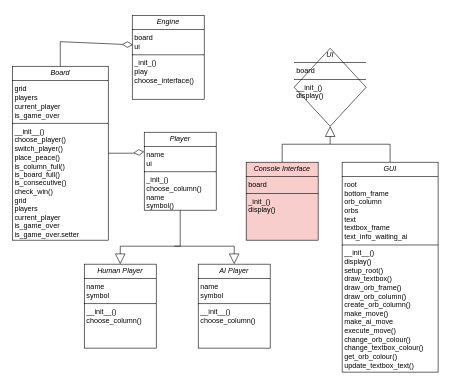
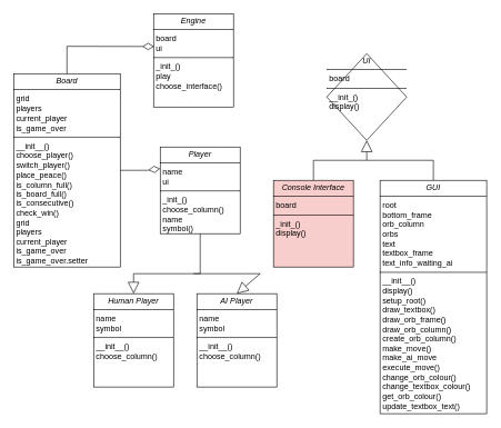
  <mxCell id="0" />
  <mxCell id="1" parent="0" />
- <mxCell id="2" value="&lt;p style=&quot;margin:0px;margin-top:4px;text-align:center;&quot;&gt;&lt;i&gt;Engine&lt;/i&gt;&lt;/p&gt;&lt;hr size=&quot;1&quot; style=&quot;border-style:solid;&quot;&gt;&lt;p style=&quot;margin:0px;margin-left:4px;&quot;&gt;board&lt;br&gt;ui&lt;/p&gt;&lt;hr size=&quot;1&quot; style=&quot;border-style:solid;&quot;&gt;&lt;p style=&quot;margin:0px;margin-left:4px;&quot;&gt;_init_()&lt;/p&gt;&lt;p style=&quot;margin:0px;margin-left:4px;&quot;&gt;play&lt;/p&gt;&lt;p style=&quot;margin:0px;margin-left:4px;&quot;&gt;choose_interface()&lt;/p&gt;" style="verticalAlign=top;align=left;overflow=fill;html=1;whiteSpace=wrap;" parent="1" vertex="1"><mxGeometry x="220" y="25" width="120" height="140" as="geometry" /></mxCell>
+ <mxCell id="2" value="&lt;p style=&quot;margin:0px;margin-top:4px;text-align:center;&quot;&gt;&lt;i&gt;Engine&lt;/i&gt;&lt;/p&gt;&lt;hr size=&quot;1&quot; style=&quot;border-style:solid;&quot;&gt;&lt;p style=&quot;margin:0px;margin-left:4px;&quot;&gt;board&lt;br&gt;ui&lt;/p&gt;&lt;hr size=&quot;1&quot; style=&quot;border-style:solid;&quot;&gt;&lt;p style=&quot;margin:0px;margin-left:4px;&quot;&gt;_init_()&lt;/p&gt;&lt;p style=&quot;margin:0px;margin-left:4px;&quot;&gt;play&lt;/p&gt;&lt;p style=&quot;margin:0px;margin-left:4px;&quot;&gt;choose_interface()&lt;/p&gt;" style="verticalAlign=top;align=left;overflow=fill;html=1;whiteSpace=wrap;" parent="1" vertex="1"><mxGeometry x="230" y="20" width="120" height="140" as="geometry" /></mxCell>
  <mxCell id="3" value="&lt;p style=&quot;margin:0px;margin-top:4px;text-align:center;&quot;&gt;&lt;i&gt;Board&lt;/i&gt;&lt;/p&gt;&lt;hr size=&quot;1&quot; style=&quot;border-style:solid;&quot;&gt;&lt;p style=&quot;margin:0px;margin-left:4px;&quot;&gt;grid&lt;br&gt;players&lt;/p&gt;&lt;p style=&quot;margin:0px;margin-left:4px;&quot;&gt;current_player&lt;/p&gt;&lt;p style=&quot;margin:0px;margin-left:4px;&quot;&gt;is_game_over&lt;/p&gt;&lt;hr size=&quot;1&quot; style=&quot;border-style:solid;&quot;&gt;&lt;p style=&quot;margin:0px;margin-left:4px;&quot;&gt;__init__()&lt;/p&gt;&lt;p style=&quot;margin:0px;margin-left:4px;&quot;&gt;choose_player()&lt;/p&gt;&lt;p style=&quot;margin:0px;margin-left:4px;&quot;&gt;switch_player()&lt;/p&gt;&lt;p style=&quot;margin:0px;margin-left:4px;&quot;&gt;place_peace()&lt;/p&gt;&lt;p style=&quot;margin:0px;margin-left:4px;&quot;&gt;is_column_full()&lt;/p&gt;&lt;p style=&quot;margin:0px;margin-left:4px;&quot;&gt;is_board_full()&lt;/p&gt;&lt;p style=&quot;margin:0px;margin-left:4px;&quot;&gt;is_consecutive()&lt;/p&gt;&lt;p style=&quot;margin:0px;margin-left:4px;&quot;&gt;check_win()&lt;/p&gt;&lt;p style=&quot;margin:0px;margin-left:4px;&quot;&gt;grid&lt;/p&gt;&lt;p style=&quot;margin:0px;margin-left:4px;&quot;&gt;players&lt;/p&gt;&lt;p style=&quot;margin:0px;margin-left:4px;&quot;&gt;current_player&lt;/p&gt;&lt;p style=&quot;margin:0px;margin-left:4px;&quot;&gt;is_game_over&lt;/p&gt;&lt;p style=&quot;margin:0px;margin-left:4px;&quot;&gt;is_game_over.setter&lt;/p&gt;" style="verticalAlign=top;align=left;overflow=fill;html=1;whiteSpace=wrap;" parent="1" vertex="1"><mxGeometry x="20" y="110" width="160" height="290" as="geometry" /></mxCell>
  <mxCell id="4" value="&lt;p style=&quot;margin:0px;margin-top:4px;text-align:center;&quot;&gt;&lt;i&gt;Player&lt;/i&gt;&lt;/p&gt;&lt;hr size=&quot;1&quot; style=&quot;border-style:solid;&quot;&gt;&lt;p style=&quot;margin:0px;margin-left:4px;&quot;&gt;name&lt;br&gt;ui&lt;/p&gt;&lt;hr size=&quot;1&quot; style=&quot;border-style:solid;&quot;&gt;&lt;p style=&quot;margin:0px;margin-left:4px;&quot;&gt;_init_()&lt;/p&gt;&lt;p style=&quot;margin:0px;margin-left:4px;&quot;&gt;choose_column()&lt;/p&gt;&lt;p style=&quot;margin:0px;margin-left:4px;&quot;&gt;name&lt;/p&gt;&lt;p style=&quot;margin:0px;margin-left:4px;&quot;&gt;symbol()&lt;/p&gt;" style="verticalAlign=top;align=left;overflow=fill;html=1;whiteSpace=wrap;" vertex="1" parent="1"><mxGeometry x="240" y="220" width="120" height="130" as="geometry" /></mxCell>
  <mxCell id="5" value="&lt;p style=&quot;margin:0px;margin-top:4px;text-align:center;&quot;&gt;&lt;i&gt;Console Interface&lt;/i&gt;&lt;/p&gt;&lt;hr size=&quot;1&quot; style=&quot;border-style:solid;&quot;&gt;&lt;p style=&quot;margin:0px;margin-left:4px;&quot;&gt;board&lt;br&gt;&lt;/p&gt;&lt;hr size=&quot;1&quot; style=&quot;border-style:solid;&quot;&gt;&lt;p style=&quot;margin:0px;margin-left:4px;&quot;&gt;_init_()&lt;/p&gt;&lt;p style=&quot;margin:0px;margin-left:4px;&quot;&gt;display()&lt;/p&gt;" style="verticalAlign=top;align=left;overflow=fill;html=1;whiteSpace=wrap;fillColor=#f8cecc;" vertex="1" parent="1"><mxGeometry x="410" y="270" width="120" height="130" as="geometry" /></mxCell>
  <mxCell id="6" value="&lt;p style=&quot;margin:0px;margin-top:4px;text-align:center;&quot;&gt;&lt;i&gt;UI&lt;/i&gt;&lt;/p&gt;&lt;hr size=&quot;1&quot; style=&quot;border-style:solid;&quot;&gt;&lt;p style=&quot;margin:0px;margin-left:4px;&quot;&gt;board&lt;br&gt;&lt;/p&gt;&lt;hr size=&quot;1&quot; style=&quot;border-style:solid;&quot;&gt;&lt;p style=&quot;margin:0px;margin-left:4px;&quot;&gt;__init_()&lt;/p&gt;&lt;p style=&quot;margin:0px;margin-left:4px;&quot;&gt;display()&lt;/p&gt;" style="rhombus;verticalAlign=top;align=left;overflow=fill;html=1;whiteSpace=wrap;" vertex="1" parent="1"><mxGeometry x="490" y="80" width="120" height="130" as="geometry" /></mxCell>
  <mxCell id="7" value="&lt;p style=&quot;margin:0px;margin-top:4px;text-align:center;&quot;&gt;&lt;i&gt;GUI&lt;/i&gt;&lt;/p&gt;&lt;hr size=&quot;1&quot; style=&quot;border-style:solid;&quot;&gt;&lt;p style=&quot;margin:0px;margin-left:4px;&quot;&gt;root&lt;/p&gt;&lt;p style=&quot;margin:0px;margin-left:4px;&quot;&gt;bottom_frame&lt;/p&gt;&lt;p style=&quot;margin:0px;margin-left:4px;&quot;&gt;orb_column&amp;nbsp;&lt;/p&gt;&lt;p style=&quot;margin:0px;margin-left:4px;&quot;&gt;orbs&lt;/p&gt;&lt;p style=&quot;margin:0px;margin-left:4px;&quot;&gt;text&lt;/p&gt;&lt;p style=&quot;margin:0px;margin-left:4px;&quot;&gt;textbox_frame&lt;/p&gt;&lt;p style=&quot;margin:0px;margin-left:4px;&quot;&gt;text_info_waiting_ai&lt;/p&gt;&lt;hr size=&quot;1&quot; style=&quot;border-style:solid;&quot;&gt;&lt;p style=&quot;margin:0px;margin-left:4px;&quot;&gt;__init__()&lt;/p&gt;&lt;p style=&quot;margin:0px;margin-left:4px;&quot;&gt;display()&lt;/p&gt;&lt;p style=&quot;margin:0px;margin-left:4px;&quot;&gt;setup_root()&lt;/p&gt;&lt;p style=&quot;margin:0px;margin-left:4px;&quot;&gt;draw_textbox()&lt;/p&gt;&lt;p style=&quot;margin:0px;margin-left:4px;&quot;&gt;draw_orb_frame()&lt;/p&gt;&lt;p style=&quot;margin:0px;margin-left:4px;&quot;&gt;draw_orb_column()&lt;/p&gt;&lt;p style=&quot;margin:0px;margin-left:4px;&quot;&gt;create_orb_column()&lt;/p&gt;&lt;p style=&quot;margin:0px;margin-left:4px;&quot;&gt;make_move()&lt;/p&gt;&lt;p style=&quot;margin:0px;margin-left:4px;&quot;&gt;make_ai_move&lt;/p&gt;&lt;p style=&quot;margin:0px;margin-left:4px;&quot;&gt;execute_move()&lt;/p&gt;&lt;p style=&quot;margin:0px;margin-left:4px;&quot;&gt;change_orb_colour()&lt;/p&gt;&lt;p style=&quot;margin:0px;margin-left:4px;&quot;&gt;change_textbox_colour()&lt;/p&gt;&lt;p style=&quot;margin:0px;margin-left:4px;&quot;&gt;get_orb_colour()&lt;/p&gt;&lt;p style=&quot;margin:0px;margin-left:4px;&quot;&gt;update_textbox_text()&lt;/p&gt;&lt;p style=&quot;margin:0px;margin-left:4px;&quot;&gt;&lt;br&gt;&lt;/p&gt;" style="verticalAlign=top;align=left;overflow=fill;html=1;whiteSpace=wrap;" vertex="1" parent="1"><mxGeometry x="570" y="270" width="160" height="350" as="geometry" /></mxCell>
  <mxCell id="8" value="&lt;p style=&quot;margin:0px;margin-top:4px;text-align:center;&quot;&gt;&lt;i&gt;Human Player&lt;/i&gt;&lt;/p&gt;&lt;hr size=&quot;1&quot; style=&quot;border-style:solid;&quot;&gt;&lt;p style=&quot;margin:0px;margin-left:4px;&quot;&gt;name&lt;/p&gt;&lt;p style=&quot;margin:0px;margin-left:4px;&quot;&gt;symbol&lt;/p&gt;&lt;hr size=&quot;1&quot; style=&quot;border-style:solid;&quot;&gt;&lt;p style=&quot;margin:0px;margin-left:4px;&quot;&gt;__init__()&lt;/p&gt;&lt;p style=&quot;margin:0px;margin-left:4px;&quot;&gt;choose_column()&lt;/p&gt;" style="verticalAlign=top;align=left;overflow=fill;html=1;whiteSpace=wrap;" vertex="1" parent="1"><mxGeometry x="140" y="440" width="120" height="140" as="geometry" /></mxCell>
- <mxCell id="9" value="&lt;p style=&quot;margin:0px;margin-top:4px;text-align:center;&quot;&gt;&lt;i&gt;AI Player&lt;/i&gt;&lt;/p&gt;&lt;hr size=&quot;1&quot; style=&quot;border-style:solid;&quot;&gt;&lt;p style=&quot;margin:0px;margin-left:4px;&quot;&gt;name&lt;/p&gt;&lt;p style=&quot;margin:0px;margin-left:4px;&quot;&gt;symbol&lt;/p&gt;&lt;hr size=&quot;1&quot; style=&quot;border-style:solid;&quot;&gt;&lt;p style=&quot;margin:0px;margin-left:4px;&quot;&gt;__init__()&lt;/p&gt;&lt;p style=&quot;margin:0px;margin-left:4px;&quot;&gt;choose_column()&lt;/p&gt;" style="verticalAlign=top;align=left;overflow=fill;html=1;whiteSpace=wrap;" vertex="1" parent="1"><mxGeometry x="330" y="440" width="120" height="140" as="geometry" /></mxCell>
+ <mxCell id="9" value="&lt;p style=&quot;margin:0px;margin-top:4px;text-align:center;&quot;&gt;&lt;i&gt;AI Player&lt;/i&gt;&lt;/p&gt;&lt;hr size=&quot;1&quot; style=&quot;border-style:solid;&quot;&gt;&lt;p style=&quot;margin:0px;margin-left:4px;&quot;&gt;name&lt;/p&gt;&lt;p style=&quot;margin:0px;margin-left:4px;&quot;&gt;symbol&lt;/p&gt;&lt;hr size=&quot;1&quot; style=&quot;border-style:solid;&quot;&gt;&lt;p style=&quot;margin:0px;margin-left:4px;&quot;&gt;__init__()&lt;/p&gt;&lt;p style=&quot;margin:0px;margin-left:4px;&quot;&gt;choose_column()&lt;/p&gt;" style="verticalAlign=top;align=left;overflow=fill;html=1;whiteSpace=wrap;" vertex="1" parent="1"><mxGeometry x="295" y="440" width="120" height="140" as="geometry" /></mxCell>
  <mxCell id="10" value="" style="endArrow=diamondThin;html=1;rounded=0;exitX=0.5;exitY=0;exitDx=0;exitDy=0;entryX=0.008;entryY=0.352;entryDx=0;entryDy=0;entryPerimeter=0;endFill=0;endSize=15;" edge="1" parent="1" source="3" target="2"><mxGeometry width="50" height="50" relative="1" as="geometry"><mxPoint x="330" y="190" as="sourcePoint" /><mxPoint x="380" y="140" as="targetPoint" /><Array as="points"><mxPoint x="100" y="69" /></Array></mxGeometry></mxCell>
  <mxCell id="11" value="" style="endArrow=block;html=1;rounded=0;endFill=0;endSize=15;entryX=0.5;entryY=0;entryDx=0;entryDy=0;" edge="1" parent="1" target="9"><mxGeometry width="50" height="50" relative="1" as="geometry"><mxPoint x="290" y="410" as="sourcePoint" /><mxPoint x="540" y="525" as="targetPoint" /><Array as="points"><mxPoint x="290" y="410" /><mxPoint x="390" y="410" /></Array></mxGeometry></mxCell>
  <mxCell id="12" value="" style="endArrow=diamondThin;html=1;rounded=0;exitX=1;exitY=0.5;exitDx=0;exitDy=0;endFill=0;endSize=15;entryX=0;entryY=0.25;entryDx=0;entryDy=0;" edge="1" parent="1" source="3" target="4"><mxGeometry width="50" height="50" relative="1" as="geometry"><mxPoint x="370" y="281" as="sourcePoint" /><mxPoint y="210" as="targetPoint" x="250" /><Array as="points"><mxPoint x="220" y="255" /></Array></mxGeometry></mxCell>
  <mxCell id="13" value="" style="endArrow=block;html=1;rounded=0;endFill=0;endSize=15;entryX=0.5;entryY=1;entryDx=0;entryDy=0;exitX=0.5;exitY=0;exitDx=0;exitDy=0;" edge="1" parent="1" source="7" target="6"><mxGeometry width="50" height="50" relative="1" as="geometry"><mxPoint x="640" y="260" as="sourcePoint" /><mxPoint x="690" y="485" as="targetPoint" /><Array as="points"><mxPoint x="650" y="240" /><mxPoint x="550" y="240" /></Array></mxGeometry></mxCell>
  <mxCell id="14" value="" style="endArrow=none;html=1;rounded=0;entryX=0.5;entryY=0;entryDx=0;entryDy=0;" edge="1" parent="1" target="5"><mxGeometry width="50" height="50" relative="1" as="geometry"><mxPoint x="550" y="240" as="sourcePoint" /><mxPoint x="569" y="280" as="targetPoint" /><Array as="points"><mxPoint x="470" y="240" /></Array></mxGeometry></mxCell>
  <mxCell id="15" value="" style="endArrow=block;html=1;rounded=0;endFill=0;endSize=15;entryX=0.5;entryY=0;entryDx=0;entryDy=0;exitX=0.5;exitY=1;exitDx=0;exitDy=0;" edge="1" parent="1" source="4" target="8"><mxGeometry width="50" height="50" relative="1" as="geometry"><mxPoint x="300" y="360" as="sourcePoint" /><mxPoint x="480" y="420" as="targetPoint" /><Array as="points"><mxPoint x="300" y="410" /><mxPoint x="200" y="410" /></Array></mxGeometry></mxCell>
